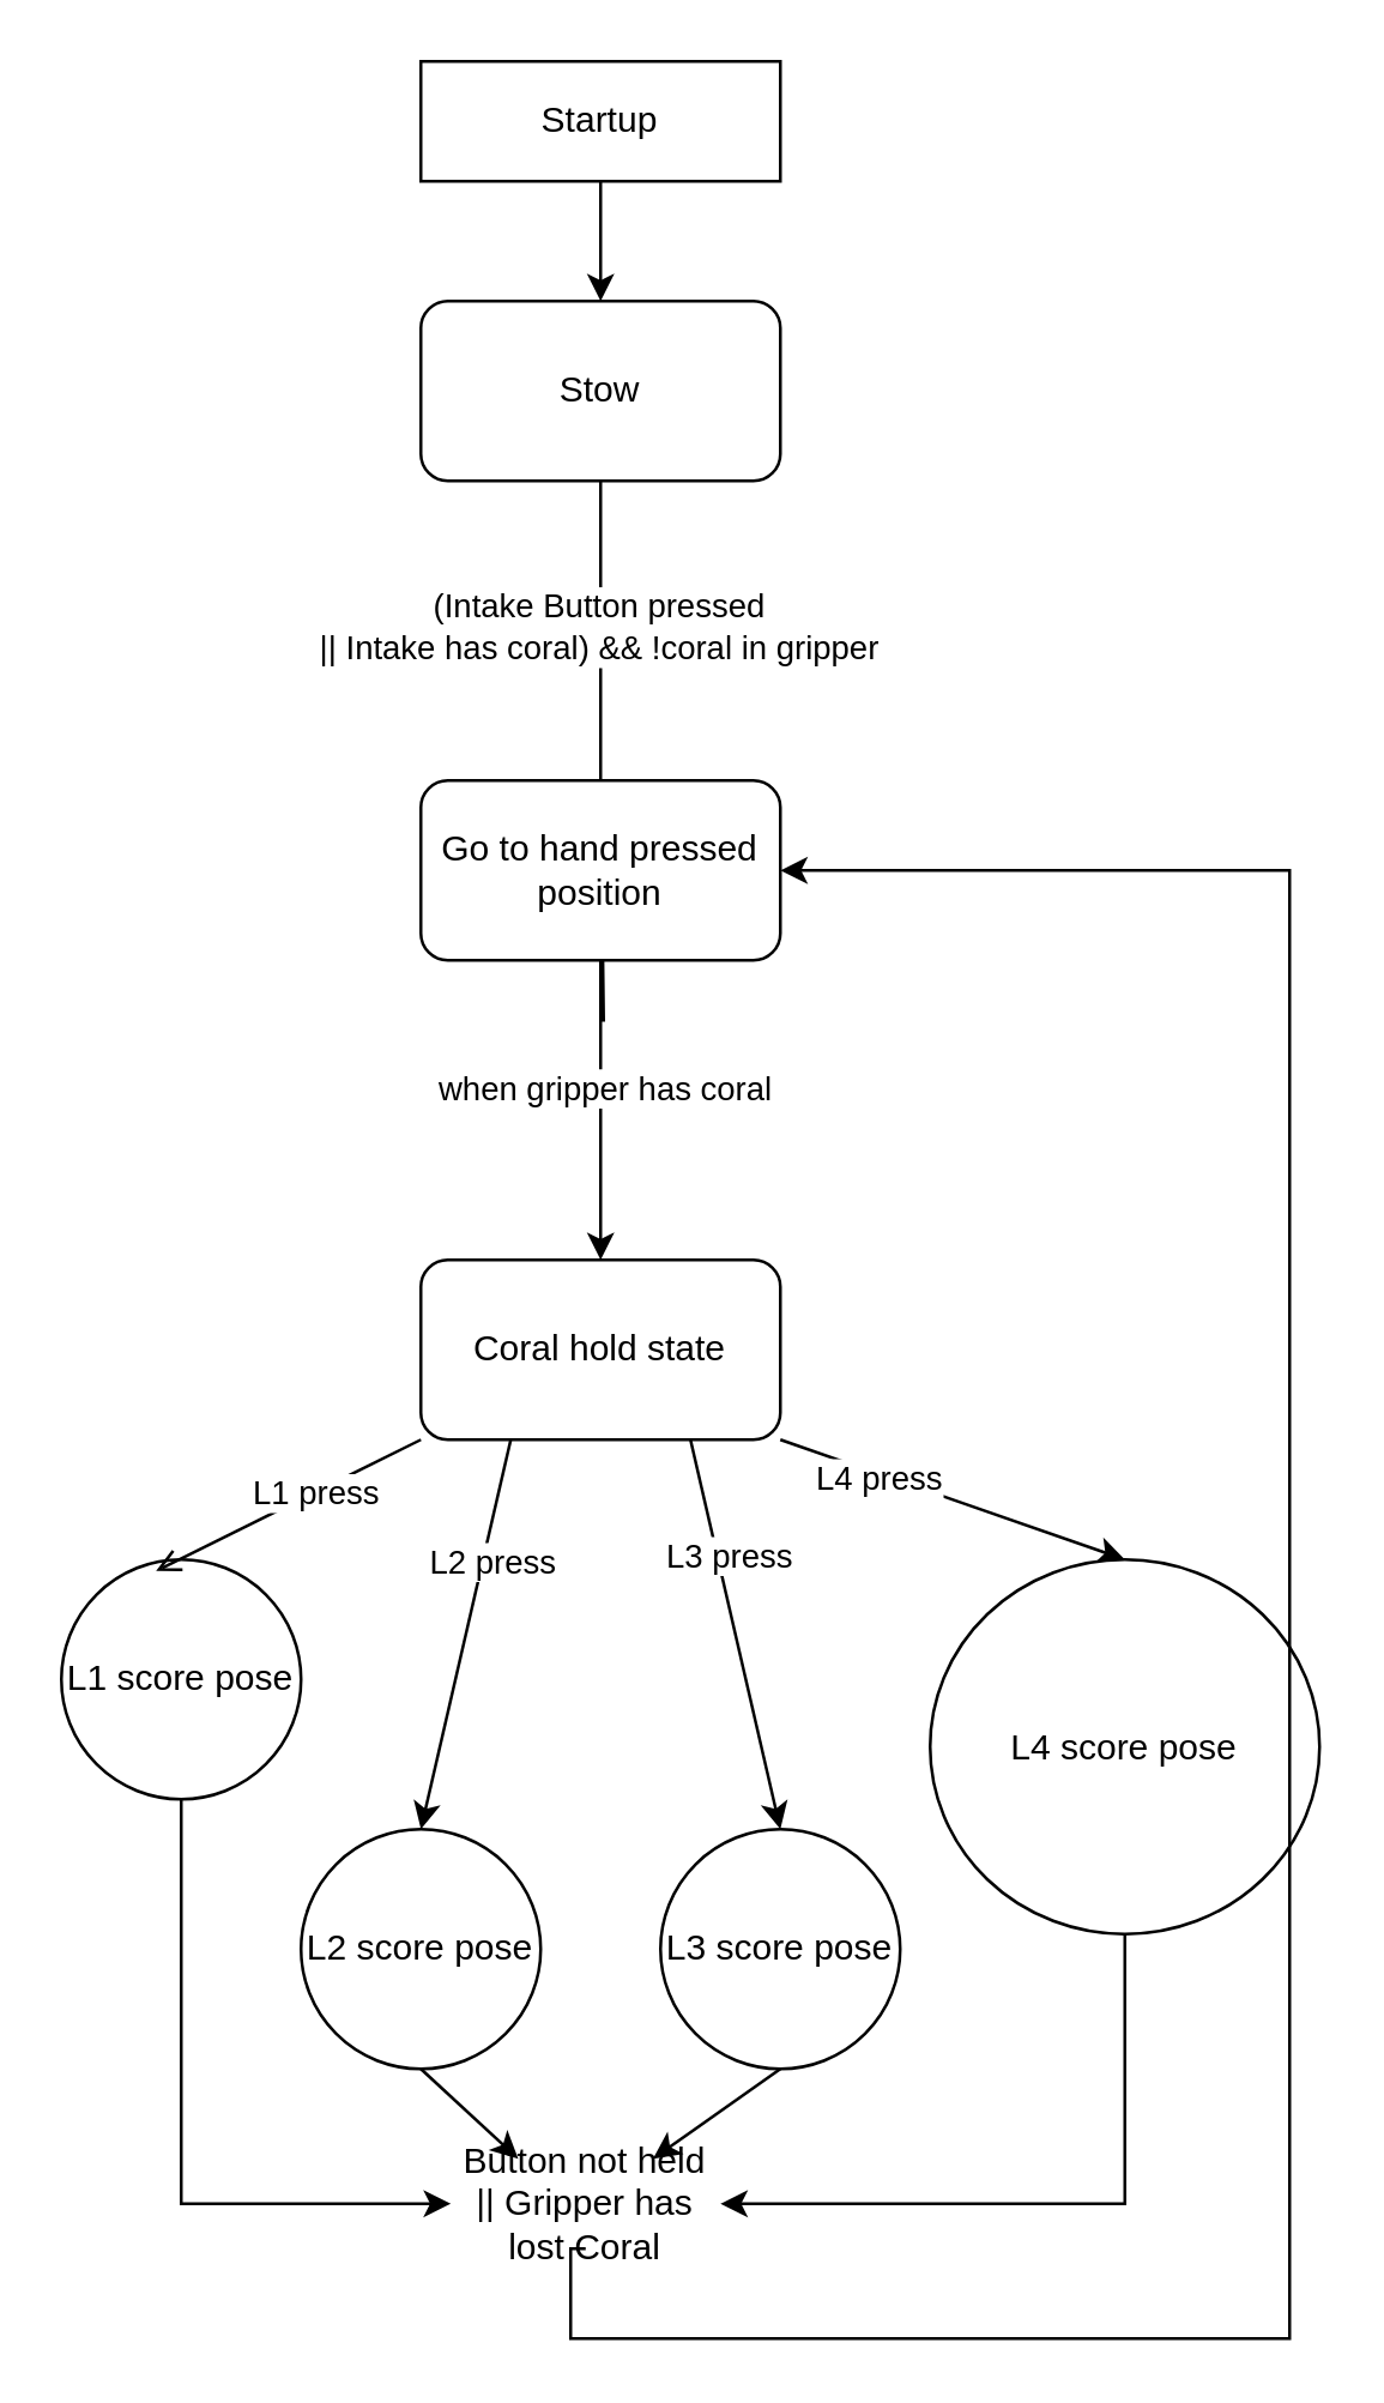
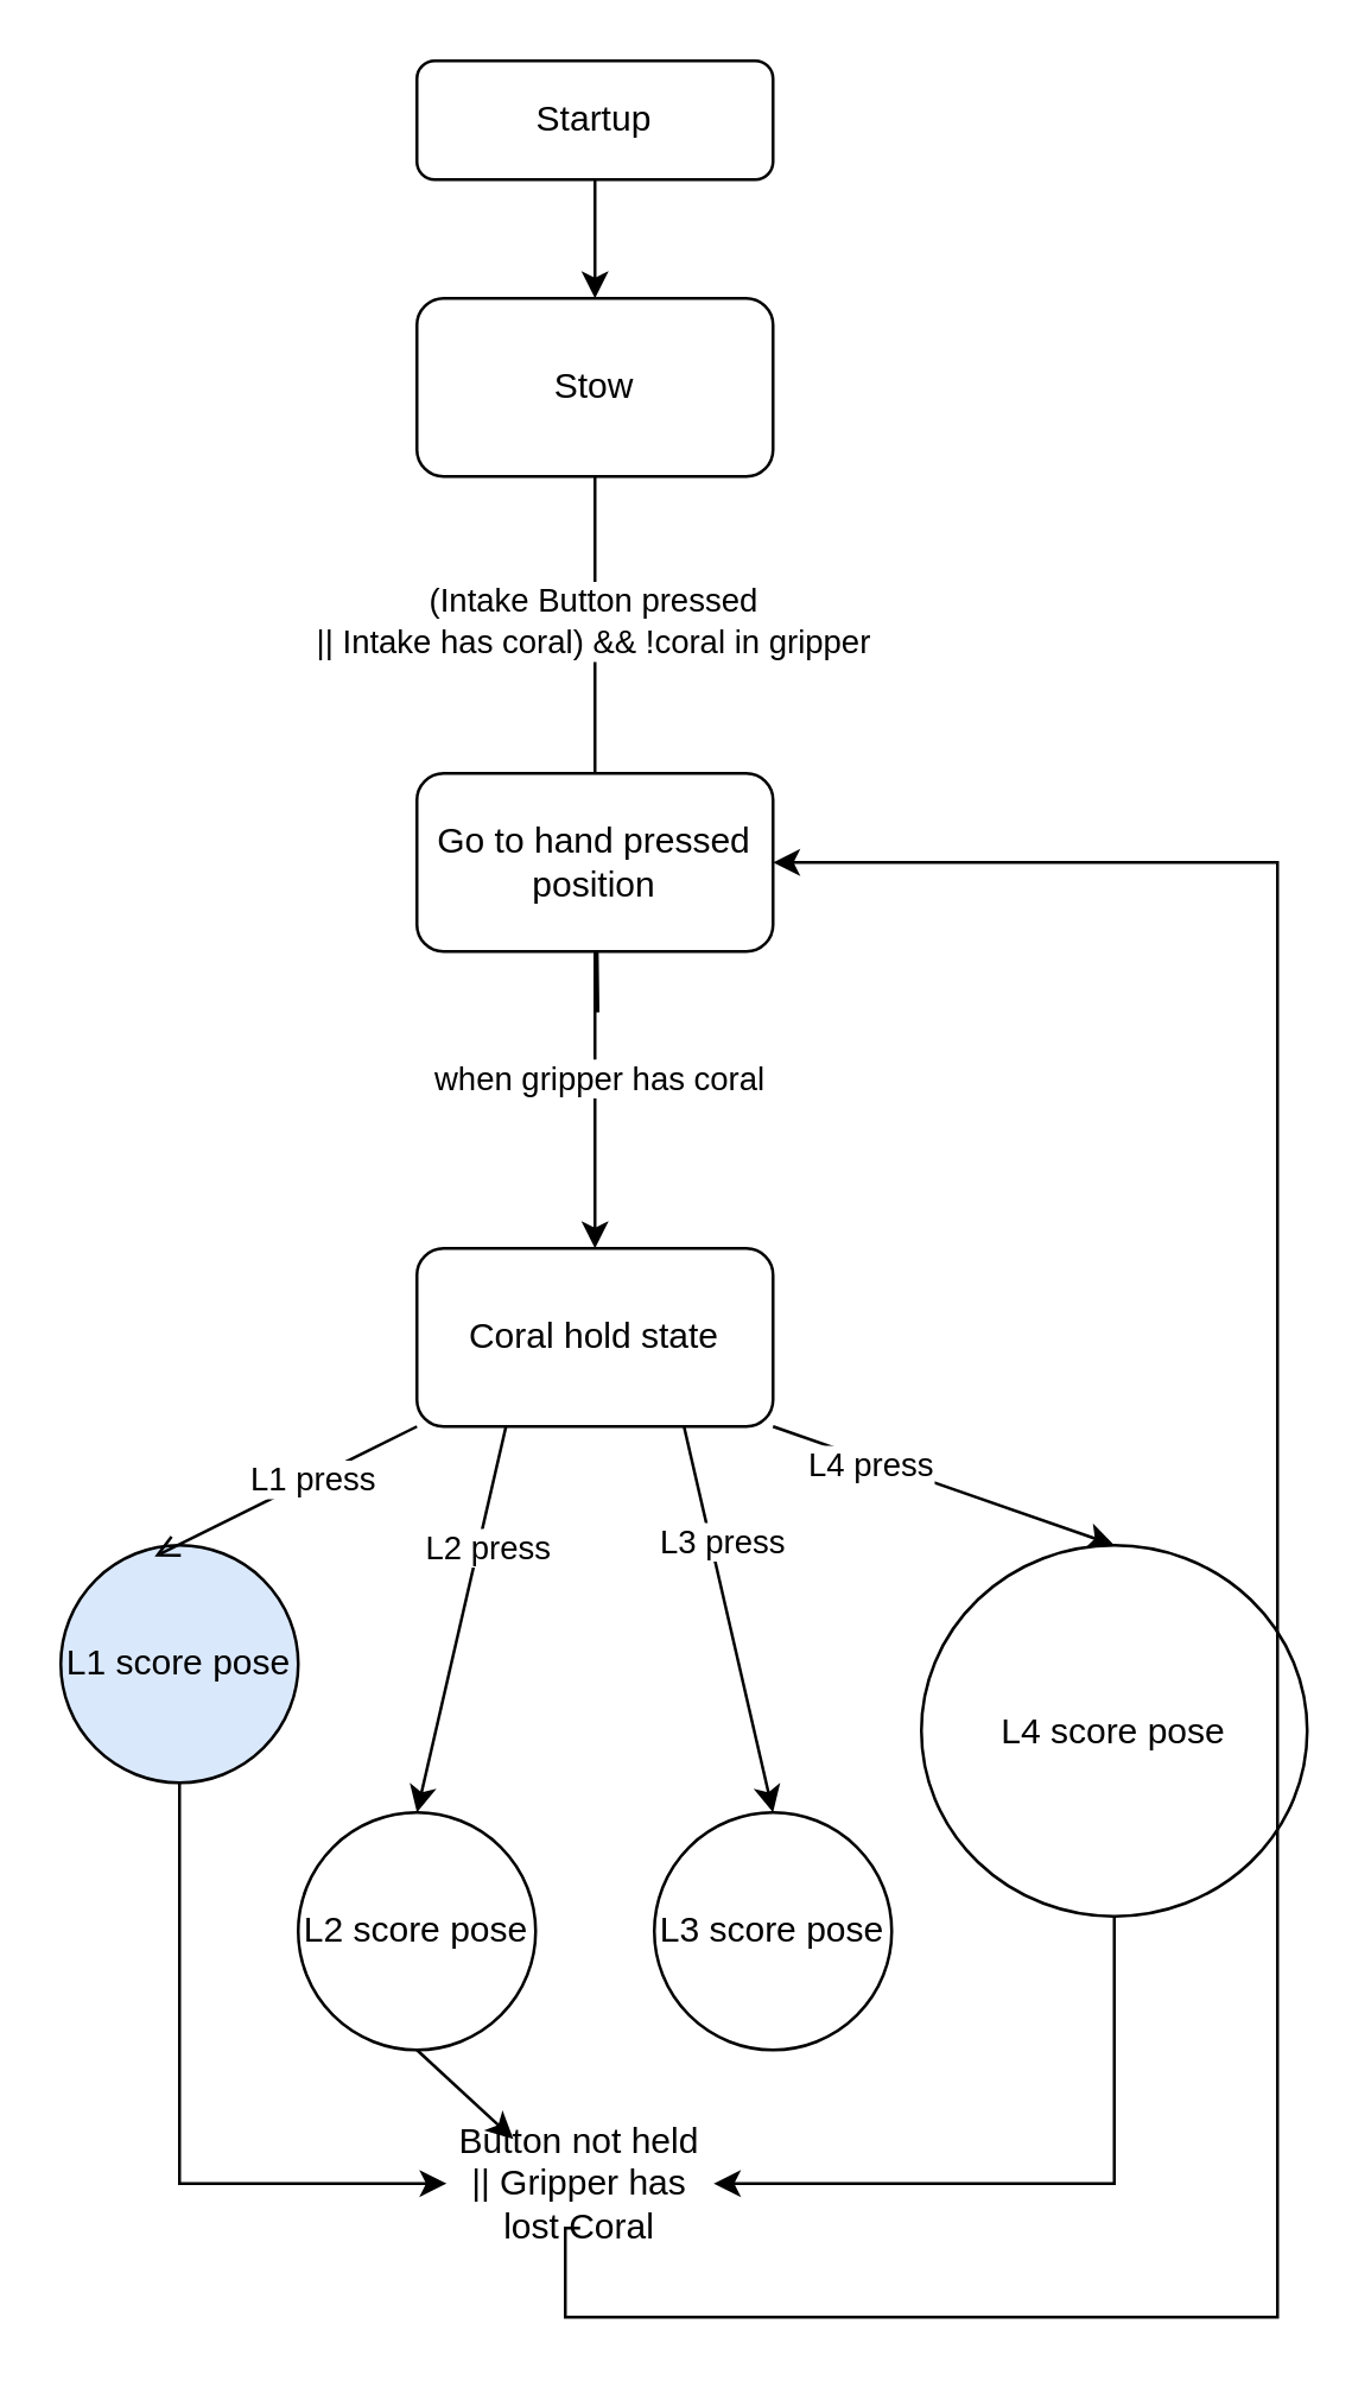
  <mxCell id="0" />
  <mxCell id="1" parent="0" />
  <mxCell id="2" style="edgeStyle=orthogonalEdgeStyle;rounded=0;orthogonalLoop=1;jettySize=auto;html=1;exitX=0.5;exitY=1;exitDx=0;exitDy=0;entryX=0.5;entryY=0;entryDx=0;entryDy=0;" parent="1" source="4" target="9" edge="1"><mxGeometry relative="1" as="geometry"><mxPoint x="200" y="390" as="targetPoint" /><Array as="points"><mxPoint x="200" y="340" /><mxPoint x="201" y="340" /></Array></mxGeometry></mxCell>
  <mxCell id="3" value="(Intake Button pressed&amp;nbsp;&lt;div&gt;|| Intake has coral) &amp;amp;&amp;amp; !coral in gripper&amp;nbsp;&lt;/div&gt;" style="edgeLabel;html=1;align=center;verticalAlign=middle;resizable=0;points=[];" parent="2" vertex="1" connectable="0"><mxGeometry x="-0.236" y="2" relative="1" as="geometry"><mxPoint x="-2" y="-52" as="offset" /></mxGeometry></mxCell>
  <mxCell id="4" value="Stow" style="whiteSpace=wrap;html=1;rounded=1;" parent="1" vertex="1"><mxGeometry x="140" y="100" width="120" height="60" as="geometry" /></mxCell>
  <mxCell id="5" style="edgeStyle=orthogonalEdgeStyle;rounded=0;orthogonalLoop=1;jettySize=auto;html=1;exitX=0.5;exitY=1;exitDx=0;exitDy=0;entryX=0.5;entryY=0;entryDx=0;entryDy=0;" parent="1" source="6" target="4" edge="1"><mxGeometry relative="1" as="geometry" /></mxCell>
- <mxCell id="6" value="Startup" style="whiteSpace=wrap;html=1;rounded=0;" parent="1" vertex="1"><mxGeometry x="140" y="20" width="120" height="40" as="geometry" /></mxCell>
+ <mxCell id="6" value="Startup" style="whiteSpace=wrap;html=1;rounded=1;" parent="1" vertex="1"><mxGeometry x="140" y="20" width="120" height="40" as="geometry" /></mxCell>
  <mxCell id="7" style="edgeStyle=orthogonalEdgeStyle;rounded=0;orthogonalLoop=1;jettySize=auto;html=1;exitX=0.5;exitY=1;exitDx=0;exitDy=0;" parent="1" source="9" target="16" edge="1"><mxGeometry relative="1" as="geometry" /></mxCell>
  <mxCell id="8" value="&amp;nbsp;&lt;span style=&quot;background-color: light-dark(#ffffff, var(--ge-dark-color, #121212)); color: light-dark(rgb(0, 0, 0), rgb(255, 255, 255));&quot;&gt;when gripper has coral&lt;/span&gt;" style="edgeLabel;html=1;align=center;verticalAlign=middle;resizable=0;points=[];" parent="7" vertex="1" connectable="0"><mxGeometry x="-0.153" y="-1" relative="1" as="geometry"><mxPoint as="offset" /></mxGeometry></mxCell>
  <mxCell id="9" value="Go to hand pressed position" style="rounded=1;whiteSpace=wrap;html=1;" parent="1" vertex="1"><mxGeometry x="140" y="260" width="120" height="60" as="geometry" /></mxCell>
  <mxCell id="10" style="rounded=0;orthogonalLoop=1;jettySize=auto;html=1;exitX=1;exitY=1;exitDx=0;exitDy=0;entryX=0.5;entryY=0;entryDx=0;entryDy=0;" parent="1" source="16" target="24" edge="1"><mxGeometry relative="1" as="geometry" /></mxCell>
  <mxCell id="11" value="L4 press" style="edgeLabel;html=1;align=center;verticalAlign=middle;resizable=0;points=[];" parent="10" vertex="1" connectable="0"><mxGeometry x="-0.43" y="-1" relative="1" as="geometry"><mxPoint as="offset" /></mxGeometry></mxCell>
  <mxCell id="12" style="rounded=0;orthogonalLoop=1;jettySize=auto;html=1;exitX=0.25;exitY=1;exitDx=0;exitDy=0;entryX=0.5;entryY=0;entryDx=0;entryDy=0;" parent="1" source="16" target="20" edge="1"><mxGeometry relative="1" as="geometry" /></mxCell>
  <mxCell id="13" value="L2 press" style="edgeLabel;html=1;align=center;verticalAlign=middle;resizable=0;points=[];" parent="12" vertex="1" connectable="0"><mxGeometry x="-0.393" y="3" relative="1" as="geometry"><mxPoint y="1" as="offset" /></mxGeometry></mxCell>
  <mxCell id="14" style="rounded=0;orthogonalLoop=1;jettySize=auto;html=1;exitX=0.75;exitY=1;exitDx=0;exitDy=0;entryX=0.5;entryY=0;entryDx=0;entryDy=0;" parent="1" source="16" target="22" edge="1"><mxGeometry relative="1" as="geometry" /></mxCell>
  <mxCell id="15" value="L3 press" style="edgeLabel;html=1;align=center;verticalAlign=middle;resizable=0;points=[];" parent="14" vertex="1" connectable="0"><mxGeometry x="-0.398" y="4" relative="1" as="geometry"><mxPoint as="offset" /></mxGeometry></mxCell>
  <mxCell id="16" value="Coral hold state" style="rounded=1;whiteSpace=wrap;html=1;" parent="1" vertex="1"><mxGeometry x="140" y="420" width="120" height="60" as="geometry" /></mxCell>
  <mxCell id="17" style="rounded=0;orthogonalLoop=1;jettySize=auto;html=1;exitX=0.5;exitY=1;exitDx=0;exitDy=0;entryX=0;entryY=0.5;entryDx=0;entryDy=0;edgeStyle=orthogonalEdgeStyle;" parent="1" source="18" target="28" edge="1"><mxGeometry relative="1" as="geometry" /></mxCell>
- <mxCell id="18" value="L1 score pose" style="ellipse;whiteSpace=wrap;html=1;aspect=fixed;" parent="1" vertex="1"><mxGeometry x="20" y="520" width="80" height="80" as="geometry" /></mxCell>
+ <mxCell id="18" value="L1 score pose" style="ellipse;whiteSpace=wrap;html=1;aspect=fixed;fillColor=#dae8fc;" parent="1" vertex="1"><mxGeometry x="20" y="520" width="80" height="80" as="geometry" /></mxCell>
  <mxCell id="19" style="rounded=0;orthogonalLoop=1;jettySize=auto;html=1;exitX=0.5;exitY=1;exitDx=0;exitDy=0;entryX=0.25;entryY=0;entryDx=0;entryDy=0;" parent="1" source="20" target="28" edge="1"><mxGeometry relative="1" as="geometry" /></mxCell>
  <mxCell id="20" value="L2 score pose" style="ellipse;whiteSpace=wrap;html=1;aspect=fixed;" parent="1" vertex="1"><mxGeometry x="100" y="610" width="80" height="80" as="geometry" /></mxCell>
- <mxCell id="21" style="rounded=0;orthogonalLoop=1;jettySize=auto;html=1;exitX=0.5;exitY=1;exitDx=0;exitDy=0;entryX=0.75;entryY=0;entryDx=0;entryDy=0;" parent="1" source="22" target="28" edge="1"><mxGeometry relative="1" as="geometry" /></mxCell>
  <mxCell id="22" value="L3 score pose" style="ellipse;whiteSpace=wrap;html=1;aspect=fixed;" parent="1" vertex="1"><mxGeometry x="220" y="610" width="80" height="80" as="geometry" /></mxCell>
  <mxCell id="23" style="edgeStyle=orthogonalEdgeStyle;rounded=0;orthogonalLoop=1;jettySize=auto;html=1;exitX=0.5;exitY=1;exitDx=0;exitDy=0;entryX=1;entryY=0.5;entryDx=0;entryDy=0;" parent="1" source="24" target="28" edge="1"><mxGeometry relative="1" as="geometry" /></mxCell>
  <mxCell id="24" value="L4 score pose" style="ellipse;whiteSpace=wrap;html=1;aspect=fixed;" parent="1" vertex="1"><mxGeometry x="310" y="520" width="130" height="125" as="geometry" /></mxCell>
  <mxCell id="25" style="rounded=0;orthogonalLoop=1;jettySize=auto;html=1;exitX=0;exitY=1;exitDx=0;exitDy=0;entryX=0.395;entryY=0.048;entryDx=0;entryDy=0;entryPerimeter=0;endArrow=open;" parent="1" source="16" target="18" edge="1"><mxGeometry relative="1" as="geometry" /></mxCell>
  <mxCell id="26" value="L1 press" style="edgeLabel;html=1;align=center;verticalAlign=middle;resizable=0;points=[];" parent="25" vertex="1" connectable="0"><mxGeometry x="-0.186" relative="1" as="geometry"><mxPoint as="offset" /></mxGeometry></mxCell>
  <mxCell id="27" style="edgeStyle=orthogonalEdgeStyle;rounded=0;orthogonalLoop=1;jettySize=auto;html=1;exitX=0.5;exitY=1;exitDx=0;exitDy=0;entryX=1;entryY=0.5;entryDx=0;entryDy=0;" parent="1" source="28" target="9" edge="1"><mxGeometry relative="1" as="geometry"><Array as="points"><mxPoint x="190" y="780" /><mxPoint x="430" y="780" /><mxPoint x="430" y="290" /></Array></mxGeometry></mxCell>
  <mxCell id="28" value="Button not held || Gripper has lost Coral" style="text;html=1;align=center;verticalAlign=middle;whiteSpace=wrap;rounded=0;" parent="1" vertex="1"><mxGeometry x="150" y="720" width="90" height="30" as="geometry" /></mxCell>
